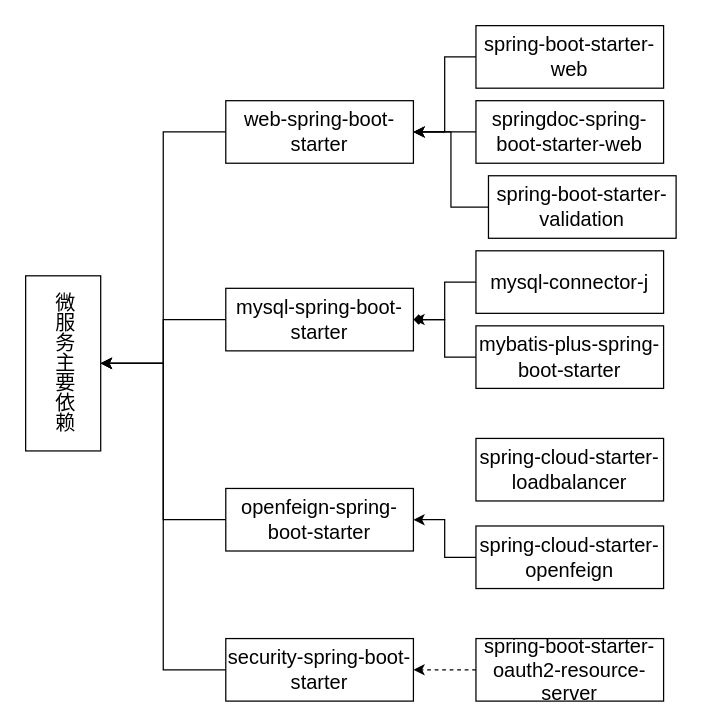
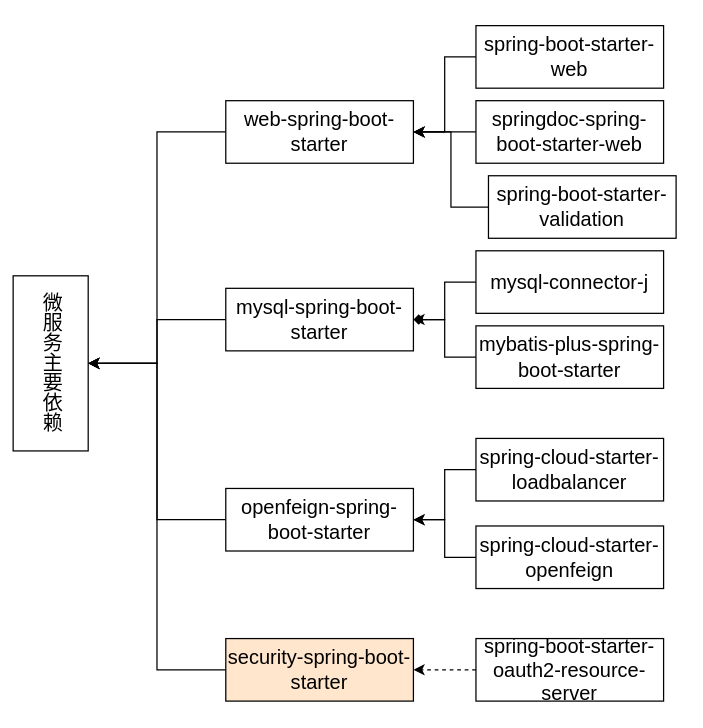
  <mxCell id="0" />
  <mxCell id="1" parent="0" />
- <mxCell id="2" value="微服务主要依赖" style="rounded=0;whiteSpace=wrap;html=1;horizontal=1;verticalAlign=middle;textDirection=vertical-lr;fontSize=16;" vertex="1" parent="1"><mxGeometry x="20" y="220" width="60" height="140" as="geometry" /></mxCell>
+ <mxCell id="2" value="微服务主要依赖" style="rounded=0;whiteSpace=wrap;html=1;horizontal=1;verticalAlign=middle;textDirection=vertical-lr;fontSize=16;" vertex="1" parent="1"><mxGeometry x="10" y="220" width="60" height="140" as="geometry" /></mxCell>
  <mxCell id="3" style="edgeStyle=orthogonalEdgeStyle;rounded=0;orthogonalLoop=1;jettySize=auto;html=1;exitX=0;exitY=0.5;exitDx=0;exitDy=0;entryX=1;entryY=0.5;entryDx=0;entryDy=0;" edge="1" parent="1" source="4" target="2"><mxGeometry relative="1" as="geometry" /></mxCell>
  <mxCell id="4" value="web-spring-boot-starter" style="rounded=0;whiteSpace=wrap;html=1;fontSize=16;" vertex="1" parent="1"><mxGeometry x="180" y="80" width="150" height="50" as="geometry" /></mxCell>
  <mxCell id="5" style="edgeStyle=orthogonalEdgeStyle;rounded=0;orthogonalLoop=1;jettySize=auto;html=1;exitX=0;exitY=0.5;exitDx=0;exitDy=0;entryX=1;entryY=0.5;entryDx=0;entryDy=0;" edge="1" parent="1" source="6" target="2"><mxGeometry relative="1" as="geometry"><mxPoint x="190" y="320" as="targetPoint" /></mxGeometry></mxCell>
  <mxCell id="6" value="mysql-spring-boot-starter" style="rounded=0;whiteSpace=wrap;html=1;fontSize=16;" vertex="1" parent="1"><mxGeometry x="180" y="230" width="150" height="50" as="geometry" /></mxCell>
  <mxCell id="7" style="edgeStyle=orthogonalEdgeStyle;rounded=0;orthogonalLoop=1;jettySize=auto;html=1;exitX=0;exitY=0.5;exitDx=0;exitDy=0;entryX=1;entryY=0.5;entryDx=0;entryDy=0;" edge="1" parent="1" source="8" target="2"><mxGeometry relative="1" as="geometry" /></mxCell>
  <mxCell id="8" value="openfeign-spring-boot-starter" style="rounded=0;whiteSpace=wrap;html=1;fontSize=16;" vertex="1" parent="1"><mxGeometry x="180" y="390" width="150" height="50" as="geometry" /></mxCell>
  <mxCell id="9" style="edgeStyle=orthogonalEdgeStyle;rounded=0;orthogonalLoop=1;jettySize=auto;html=1;exitX=0;exitY=0.5;exitDx=0;exitDy=0;entryX=1;entryY=0.5;entryDx=0;entryDy=0;" edge="1" parent="1" source="10" target="2"><mxGeometry relative="1" as="geometry" /></mxCell>
- <mxCell id="10" value="security-spring-boot-starter" style="rounded=0;whiteSpace=wrap;html=1;fontSize=16;" vertex="1" parent="1"><mxGeometry x="180" y="510" width="150" height="50" as="geometry" /></mxCell>
+ <mxCell id="10" value="security-spring-boot-starter" style="rounded=0;whiteSpace=wrap;html=1;fontSize=16;fillColor=#ffe6cc;" vertex="1" parent="1"><mxGeometry x="180" y="510" width="150" height="50" as="geometry" /></mxCell>
  <mxCell id="11" style="edgeStyle=orthogonalEdgeStyle;rounded=0;orthogonalLoop=1;jettySize=auto;html=1;exitX=0;exitY=0.5;exitDx=0;exitDy=0;entryX=1;entryY=0.5;entryDx=0;entryDy=0;" edge="1" parent="1" source="12" target="4"><mxGeometry relative="1" as="geometry" /></mxCell>
  <mxCell id="12" value="spring-boot-starter-web" style="rounded=0;whiteSpace=wrap;html=1;fontSize=16;" vertex="1" parent="1"><mxGeometry x="380" y="20" width="150" height="50" as="geometry" /></mxCell>
  <mxCell id="13" style="edgeStyle=orthogonalEdgeStyle;rounded=0;orthogonalLoop=1;jettySize=auto;html=1;exitX=0;exitY=0.5;exitDx=0;exitDy=0;entryX=1;entryY=0.5;entryDx=0;entryDy=0;" edge="1" parent="1" source="14" target="4"><mxGeometry relative="1" as="geometry" /></mxCell>
  <mxCell id="14" value="springdoc-spring-boot-starter-web" style="rounded=0;whiteSpace=wrap;html=1;fontSize=16;" vertex="1" parent="1"><mxGeometry x="380" y="80" width="150" height="50" as="geometry" /></mxCell>
  <mxCell id="15" style="edgeStyle=orthogonalEdgeStyle;rounded=0;orthogonalLoop=1;jettySize=auto;html=1;exitX=0;exitY=0.5;exitDx=0;exitDy=0;entryX=1;entryY=0.5;entryDx=0;entryDy=0;" edge="1" parent="1" source="16" target="4"><mxGeometry relative="1" as="geometry" /></mxCell>
  <mxCell id="16" value="spring-boot-starter-validation" style="rounded=0;whiteSpace=wrap;html=1;fontSize=16;" vertex="1" parent="1"><mxGeometry x="390" y="140" width="150" height="50" as="geometry" /></mxCell>
  <mxCell id="17" style="edgeStyle=orthogonalEdgeStyle;rounded=0;orthogonalLoop=1;jettySize=auto;html=1;exitX=0;exitY=0.5;exitDx=0;exitDy=0;entryX=1;entryY=0.5;entryDx=0;entryDy=0;" edge="1" parent="1" source="18" target="6"><mxGeometry relative="1" as="geometry" /></mxCell>
  <mxCell id="18" value="mysql-connector-j" style="rounded=0;whiteSpace=wrap;html=1;fontSize=16;" vertex="1" parent="1"><mxGeometry x="380" y="200" width="150" height="50" as="geometry" /></mxCell>
  <mxCell id="19" style="edgeStyle=orthogonalEdgeStyle;rounded=0;orthogonalLoop=1;jettySize=auto;html=1;exitX=0;exitY=0.5;exitDx=0;exitDy=0;entryX=1;entryY=0.5;entryDx=0;entryDy=0;endArrow=diamond;" edge="1" parent="1" source="20" target="6"><mxGeometry relative="1" as="geometry" /></mxCell>
  <mxCell id="20" value="mybatis-plus-spring-boot-starter" style="rounded=0;whiteSpace=wrap;html=1;fontSize=16;" vertex="1" parent="1"><mxGeometry x="380" y="260" width="150" height="50" as="geometry" /></mxCell>
+ <mxCell id="21" style="edgeStyle=orthogonalEdgeStyle;rounded=0;orthogonalLoop=1;jettySize=auto;html=1;exitX=0;exitY=0.5;exitDx=0;exitDy=0;entryX=1;entryY=0.5;entryDx=0;entryDy=0;" edge="1" parent="1" source="22" target="8"><mxGeometry relative="1" as="geometry" /></mxCell>
  <mxCell id="22" value="spring-cloud-starter-loadbalancer" style="rounded=0;whiteSpace=wrap;html=1;fontSize=16;" vertex="1" parent="1"><mxGeometry x="380" y="350" width="150" height="50" as="geometry" /></mxCell>
  <mxCell id="23" style="edgeStyle=orthogonalEdgeStyle;rounded=0;orthogonalLoop=1;jettySize=auto;html=1;exitX=0;exitY=0.5;exitDx=0;exitDy=0;entryX=1;entryY=0.5;entryDx=0;entryDy=0;" edge="1" parent="1" source="24" target="8"><mxGeometry relative="1" as="geometry" /></mxCell>
  <mxCell id="24" value="spring-cloud-starter-openfeign" style="rounded=0;whiteSpace=wrap;html=1;fontSize=16;" vertex="1" parent="1"><mxGeometry x="380" y="420" width="150" height="50" as="geometry" /></mxCell>
  <mxCell id="25" style="edgeStyle=orthogonalEdgeStyle;rounded=0;orthogonalLoop=1;jettySize=auto;html=1;exitX=0;exitY=0.5;exitDx=0;exitDy=0;entryX=1;entryY=0.5;entryDx=0;entryDy=0;dashed=1;" edge="1" parent="1" source="26" target="10"><mxGeometry relative="1" as="geometry" /></mxCell>
  <mxCell id="26" value="spring-boot-starter-oauth2-resource-server" style="rounded=0;whiteSpace=wrap;html=1;fontSize=16;" vertex="1" parent="1"><mxGeometry x="380" y="510" width="150" height="50" as="geometry" /></mxCell>
